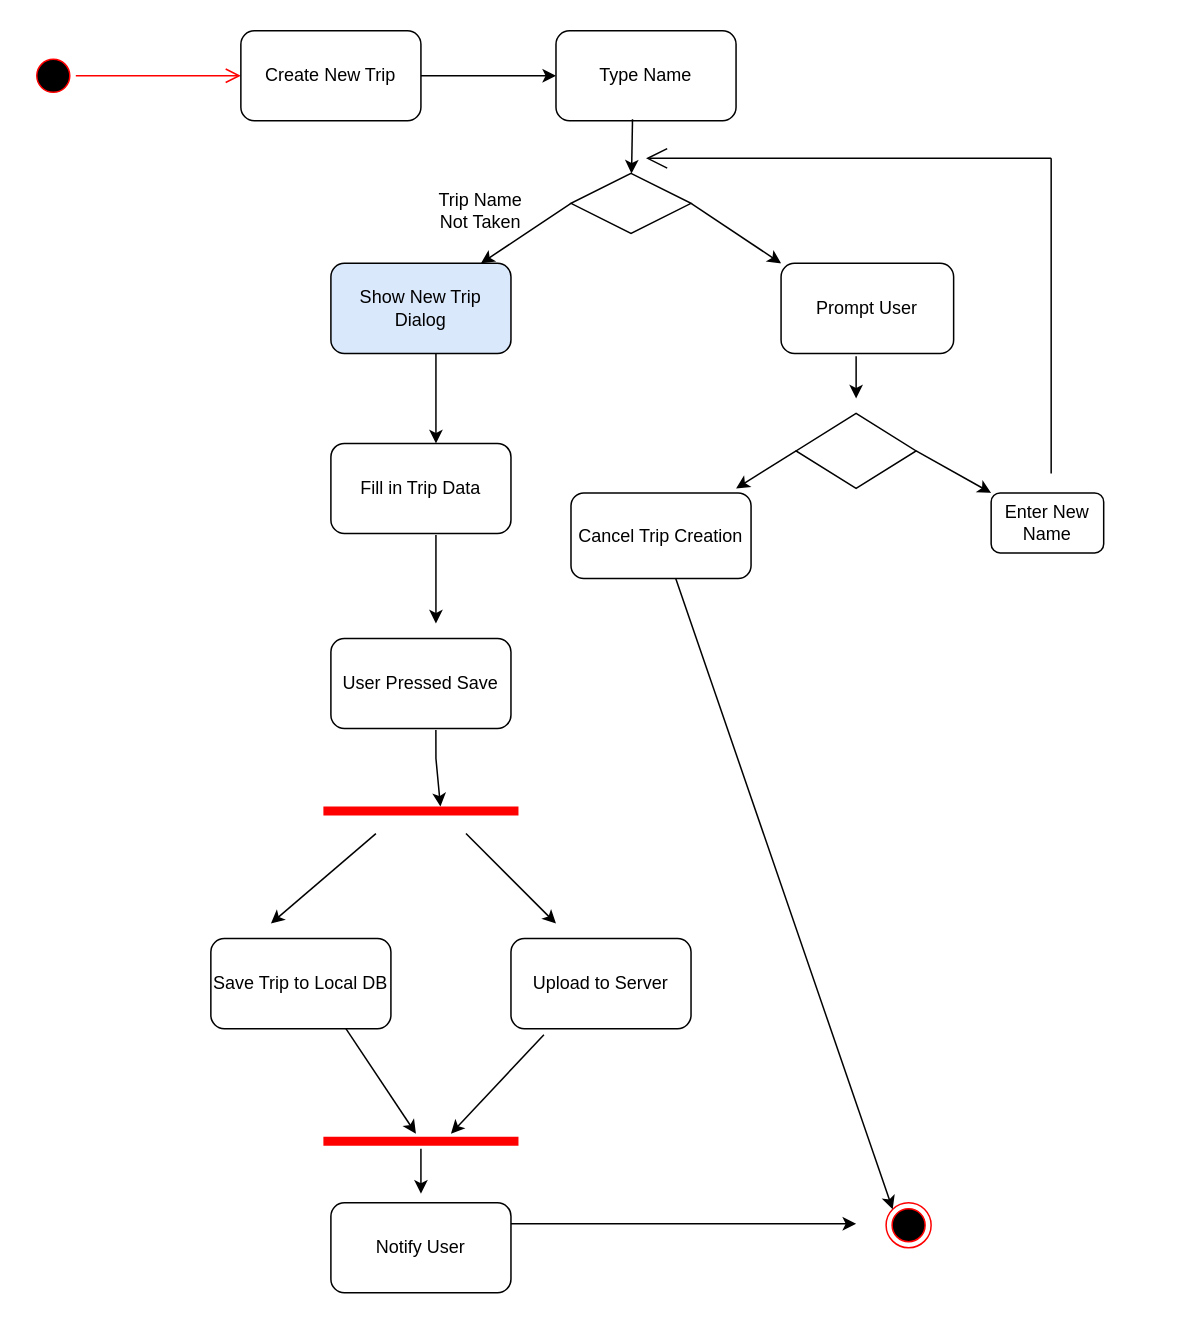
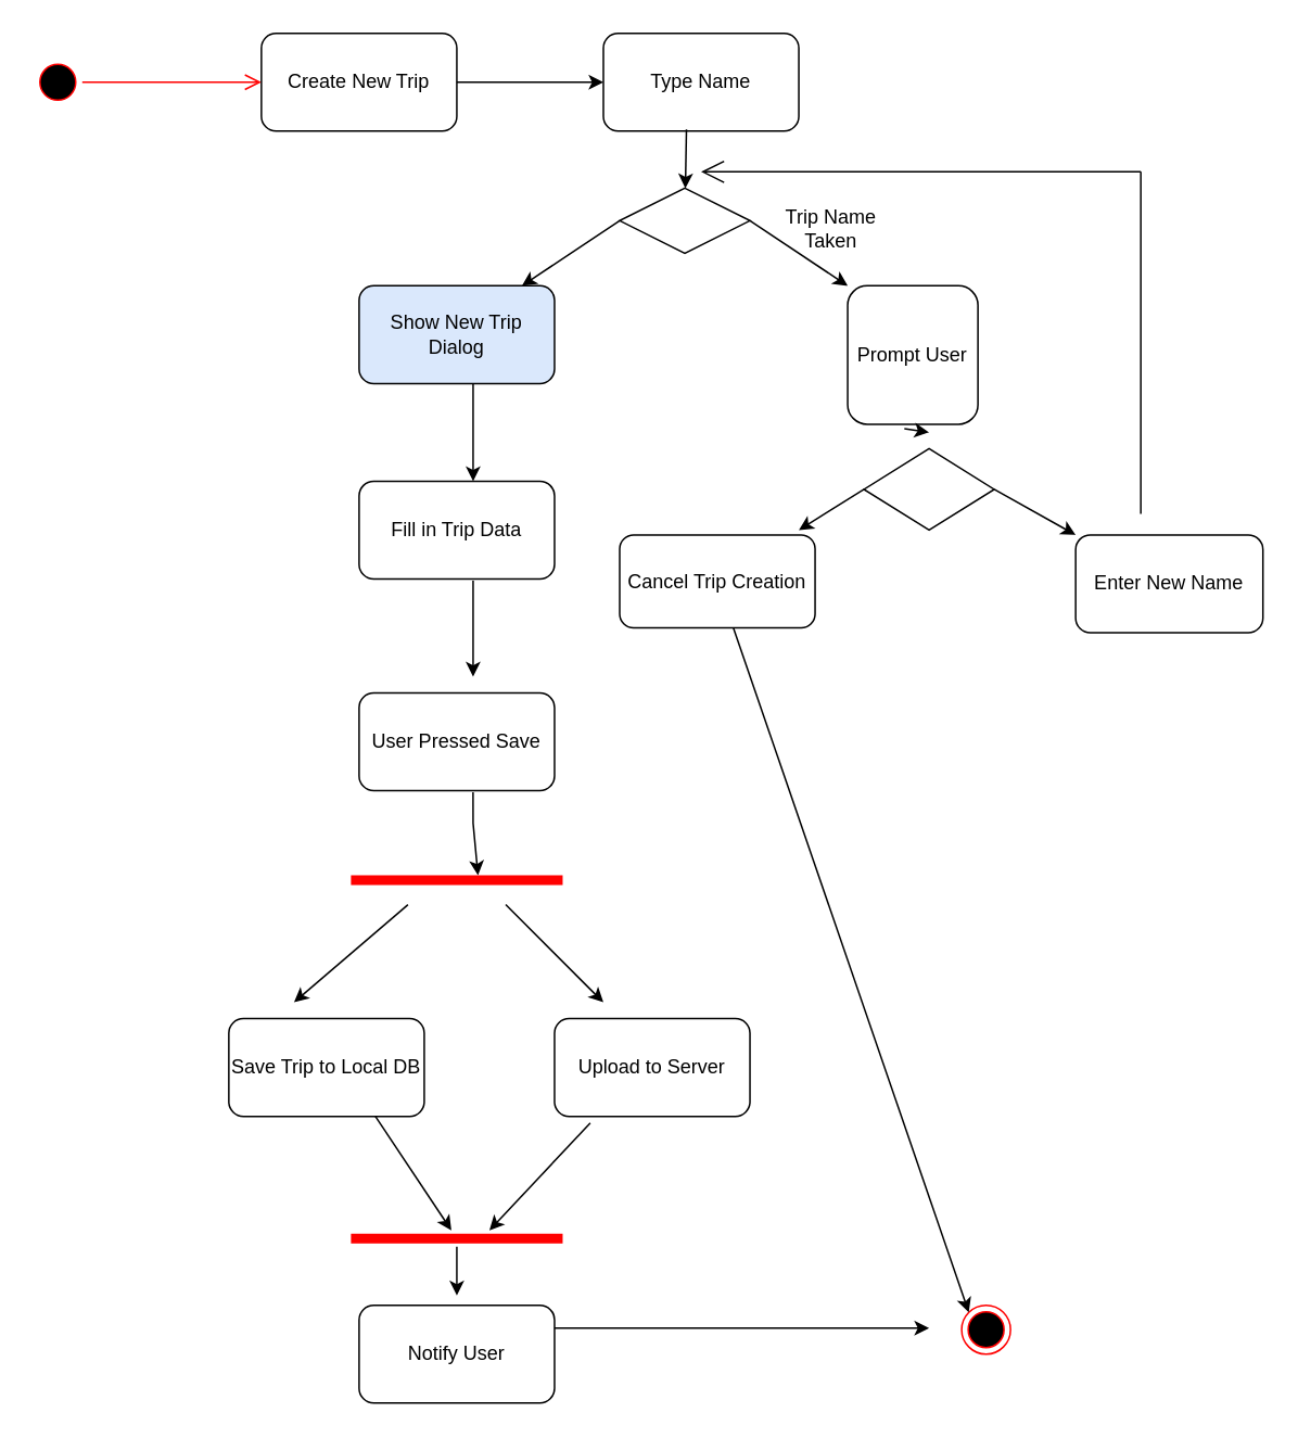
  <mxCell id="0" />
  <mxCell id="1" parent="0" />
  <mxCell id="2" value="" style="ellipse;html=1;shape=startState;fillColor=#000000;strokeColor=#ff0000;" vertex="1" parent="1"><mxGeometry x="20" y="35" width="30" height="30" as="geometry" /></mxCell>
  <mxCell id="3" value="" style="edgeStyle=orthogonalEdgeStyle;html=1;verticalAlign=bottom;endArrow=open;endSize=8;strokeColor=#ff0000;rounded=0;" edge="1" source="2" parent="1"><mxGeometry relative="1" as="geometry"><mxPoint x="160" y="50" as="targetPoint" /></mxGeometry></mxCell>
  <mxCell id="4" value="" style="endArrow=classic;html=1;rounded=0;exitX=1;exitY=0.5;exitDx=0;exitDy=0;" edge="1" parent="1"><mxGeometry width="50" height="50" relative="1" as="geometry"><mxPoint x="270" y="50" as="sourcePoint" /><mxPoint x="370" y="50" as="targetPoint" /></mxGeometry></mxCell>
  <mxCell id="5" value="Create New Trip" style="rounded=1;whiteSpace=wrap;html=1;" vertex="1" parent="1"><mxGeometry x="160" y="20" width="120" height="60" as="geometry" /></mxCell>
  <mxCell id="6" value="Type Name" style="rounded=1;whiteSpace=wrap;html=1;" vertex="1" parent="1"><mxGeometry x="370" y="20" width="120" height="60" as="geometry" /></mxCell>
  <mxCell id="7" value="" style="rhombus;whiteSpace=wrap;html=1;" vertex="1" parent="1"><mxGeometry x="380" y="115" width="80" height="40" as="geometry" /></mxCell>
  <mxCell id="8" value="" style="endArrow=classic;html=1;rounded=0;exitX=0.425;exitY=0.983;exitDx=0;exitDy=0;exitPerimeter=0;" edge="1" parent="1" source="6" target="7"><mxGeometry width="50" height="50" relative="1" as="geometry"><mxPoint x="280" y="60" as="sourcePoint" /><mxPoint x="380" y="60" as="targetPoint" /></mxGeometry></mxCell>
  <mxCell id="9" value="" style="endArrow=classic;html=1;rounded=0;exitX=1;exitY=0.5;exitDx=0;exitDy=0;entryX=0;entryY=0;entryDx=0;entryDy=0;" edge="1" parent="1" source="7" target="10"><mxGeometry width="50" height="50" relative="1" as="geometry"><mxPoint x="370" y="225" as="sourcePoint" /><mxPoint x="510" y="205" as="targetPoint" /></mxGeometry></mxCell>
- <mxCell id="10" value="Prompt User" style="rounded=1;whiteSpace=wrap;html=1;" vertex="1" parent="1"><mxGeometry x="520" y="175" width="115" height="60" as="geometry" /></mxCell>
+ <mxCell id="10" value="Prompt User" style="rounded=1;whiteSpace=wrap;html=1;" vertex="1" parent="1"><mxGeometry x="520" y="175" width="80" height="85" as="geometry" /></mxCell>
  <mxCell id="11" value="" style="rhombus;whiteSpace=wrap;html=1;" vertex="1" parent="1"><mxGeometry x="530" y="275" width="80" height="50" as="geometry" /></mxCell>
  <mxCell id="12" value="" style="endArrow=classic;html=1;rounded=0;exitX=0.435;exitY=1.033;exitDx=0;exitDy=0;exitPerimeter=0;" edge="1" parent="1" source="10"><mxGeometry width="50" height="50" relative="1" as="geometry"><mxPoint x="470" y="145" as="sourcePoint" /><mxPoint x="570" y="265" as="targetPoint" /></mxGeometry></mxCell>
  <mxCell id="13" value="" style="endArrow=classic;html=1;rounded=0;exitX=1;exitY=0.5;exitDx=0;exitDy=0;entryX=0;entryY=0;entryDx=0;entryDy=0;" edge="1" parent="1" source="11" target="14"><mxGeometry width="50" height="50" relative="1" as="geometry"><mxPoint x="580" y="247" as="sourcePoint" /><mxPoint x="660" y="345" as="targetPoint" /></mxGeometry></mxCell>
- <mxCell id="14" value="Enter New Name" style="rounded=1;whiteSpace=wrap;html=1;" vertex="1" parent="1"><mxGeometry x="660" y="328" width="75" height="40" as="geometry" /></mxCell>
+ <mxCell id="14" value="Enter New Name" style="rounded=1;whiteSpace=wrap;html=1;" vertex="1" parent="1"><mxGeometry x="660" y="328" width="115" height="60" as="geometry" /></mxCell>
  <mxCell id="15" value="Cancel Trip Creation" style="rounded=1;whiteSpace=wrap;html=1;" vertex="1" parent="1"><mxGeometry x="380" y="328" width="120" height="57" as="geometry" /></mxCell>
  <mxCell id="16" value="" style="endArrow=classic;html=1;rounded=0;exitX=0;exitY=0.5;exitDx=0;exitDy=0;" edge="1" parent="1" source="11"><mxGeometry width="50" height="50" relative="1" as="geometry"><mxPoint x="620" y="310" as="sourcePoint" /><mxPoint x="490" y="325" as="targetPoint" /></mxGeometry></mxCell>
- <mxCell id="18" value="Trip Name Not Taken" style="text;html=1;align=center;verticalAlign=middle;whiteSpace=wrap;rounded=0;" vertex="1" parent="1"><mxGeometry x="290" y="125" width="60" height="30" as="geometry" /></mxCell>
+ <mxCell id="17" value="Trip Name Taken" style="text;html=1;align=center;verticalAlign=middle;whiteSpace=wrap;rounded=0;" vertex="1" parent="1"><mxGeometry x="480" y="125" width="60" height="30" as="geometry" /></mxCell>
  <mxCell id="19" value="" style="endArrow=classic;html=1;rounded=0;exitX=0;exitY=0.5;exitDx=0;exitDy=0;" edge="1" parent="1" source="7"><mxGeometry width="50" height="50" relative="1" as="geometry"><mxPoint x="470" y="145" as="sourcePoint" /><mxPoint x="320" y="175" as="targetPoint" /><Array as="points"><mxPoint x="350" y="155" /></Array></mxGeometry></mxCell>
  <mxCell id="20" value="Show New Trip Dialog" style="rounded=1;whiteSpace=wrap;html=1;fillColor=#dae8fc;" vertex="1" parent="1"><mxGeometry x="220" y="175" width="120" height="60" as="geometry" /></mxCell>
  <mxCell id="21" value="" style="endArrow=classic;html=1;rounded=0;" edge="1" parent="1"><mxGeometry width="50" height="50" relative="1" as="geometry"><mxPoint x="290" y="235" as="sourcePoint" /><mxPoint x="290" y="295" as="targetPoint" /><Array as="points" /></mxGeometry></mxCell>
  <mxCell id="22" value="Fill in Trip Data" style="rounded=1;whiteSpace=wrap;html=1;" vertex="1" parent="1"><mxGeometry x="220" y="295" width="120" height="60" as="geometry" /></mxCell>
  <mxCell id="23" value="User Pressed Save" style="rounded=1;whiteSpace=wrap;html=1;" vertex="1" parent="1"><mxGeometry x="220" y="425" width="120" height="60" as="geometry" /></mxCell>
  <mxCell id="24" value="" style="shape=line;html=1;strokeWidth=6;strokeColor=#ff0000;" vertex="1" parent="1"><mxGeometry x="215" y="535" width="130" height="10" as="geometry" /></mxCell>
  <mxCell id="25" value="" style="endArrow=classic;html=1;rounded=0;" edge="1" parent="1"><mxGeometry width="50" height="50" relative="1" as="geometry"><mxPoint x="290" y="356" as="sourcePoint" /><mxPoint x="290" y="415" as="targetPoint" /><Array as="points" /></mxGeometry></mxCell>
  <mxCell id="26" value="" style="endArrow=classic;html=1;rounded=0;entryX=0.6;entryY=0.2;entryDx=0;entryDy=0;entryPerimeter=0;exitX=0.583;exitY=1.017;exitDx=0;exitDy=0;exitPerimeter=0;" edge="1" parent="1" source="23" target="24"><mxGeometry width="50" height="50" relative="1" as="geometry"><mxPoint x="295" y="485" as="sourcePoint" /><mxPoint x="300" y="535" as="targetPoint" /><Array as="points"><mxPoint x="290" y="505" /></Array></mxGeometry></mxCell>
  <mxCell id="27" value="" style="endArrow=classic;html=1;rounded=0;" edge="1" parent="1"><mxGeometry width="50" height="50" relative="1" as="geometry"><mxPoint x="250" y="555" as="sourcePoint" /><mxPoint x="180" y="615" as="targetPoint" /><Array as="points" /></mxGeometry></mxCell>
  <mxCell id="28" value="" style="endArrow=classic;html=1;rounded=0;" edge="1" parent="1"><mxGeometry width="50" height="50" relative="1" as="geometry"><mxPoint x="310" y="555" as="sourcePoint" /><mxPoint x="370" y="615" as="targetPoint" /><Array as="points" /></mxGeometry></mxCell>
  <mxCell id="29" value="Save Trip to Local DB" style="rounded=1;whiteSpace=wrap;html=1;" vertex="1" parent="1"><mxGeometry x="140" y="625" width="120" height="60" as="geometry" /></mxCell>
  <mxCell id="30" value="Upload to Server" style="rounded=1;whiteSpace=wrap;html=1;" vertex="1" parent="1"><mxGeometry x="340" y="625" width="120" height="60" as="geometry" /></mxCell>
  <mxCell id="31" value="" style="shape=line;html=1;strokeWidth=6;strokeColor=#ff0000;" vertex="1" parent="1"><mxGeometry x="215" y="755" width="130" height="10" as="geometry" /></mxCell>
  <mxCell id="32" value="" style="endArrow=classic;html=1;rounded=0;exitX=0.75;exitY=1;exitDx=0;exitDy=0;" edge="1" parent="1" source="29" target="31"><mxGeometry width="50" height="50" relative="1" as="geometry"><mxPoint x="260" y="565" as="sourcePoint" /><mxPoint x="190" y="625" as="targetPoint" /><Array as="points" /></mxGeometry></mxCell>
  <mxCell id="33" value="" style="endArrow=classic;html=1;rounded=0;exitX=0.183;exitY=1.067;exitDx=0;exitDy=0;exitPerimeter=0;" edge="1" parent="1" source="30"><mxGeometry width="50" height="50" relative="1" as="geometry"><mxPoint x="240" y="695" as="sourcePoint" /><mxPoint x="300" y="755" as="targetPoint" /><Array as="points"><mxPoint x="300" y="755" /></Array></mxGeometry></mxCell>
  <mxCell id="34" value="" style="ellipse;html=1;shape=endState;fillColor=#000000;strokeColor=#ff0000;" vertex="1" parent="1"><mxGeometry x="590" y="801" width="30" height="30" as="geometry" /></mxCell>
  <mxCell id="35" value="" style="endArrow=classic;html=1;rounded=0;exitX=1;exitY=0.5;exitDx=0;exitDy=0;" edge="1" parent="1"><mxGeometry width="50" height="50" relative="1" as="geometry"><mxPoint x="320" y="815" as="sourcePoint" /><mxPoint x="570" y="815" as="targetPoint" /><Array as="points" /></mxGeometry></mxCell>
  <mxCell id="36" value="" style="endArrow=classic;html=1;rounded=0;entryX=0.5;entryY=0;entryDx=0;entryDy=0;" edge="1" parent="1"><mxGeometry width="50" height="50" relative="1" as="geometry"><mxPoint x="280" y="765" as="sourcePoint" /><mxPoint x="280" y="795" as="targetPoint" /><Array as="points" /></mxGeometry></mxCell>
  <mxCell id="37" value="" style="endArrow=classic;html=1;rounded=0;entryX=0;entryY=0;entryDx=0;entryDy=0;" edge="1" parent="1" source="15" target="34"><mxGeometry width="50" height="50" relative="1" as="geometry"><mxPoint x="330" y="825" as="sourcePoint" /><mxPoint x="580" y="825" as="targetPoint" /><Array as="points" /></mxGeometry></mxCell>
  <mxCell id="38" value="" style="endArrow=open;endFill=1;endSize=12;html=1;rounded=0;" edge="1" parent="1"><mxGeometry width="160" relative="1" as="geometry"><mxPoint x="700" y="105" as="sourcePoint" /><mxPoint x="430" y="105" as="targetPoint" /></mxGeometry></mxCell>
  <mxCell id="39" value="" style="endArrow=none;html=1;rounded=0;" edge="1" parent="1"><mxGeometry width="50" height="50" relative="1" as="geometry"><mxPoint x="700" y="315" as="sourcePoint" /><mxPoint x="700" y="105" as="targetPoint" /></mxGeometry></mxCell>
  <mxCell id="40" value="Notify User" style="rounded=1;whiteSpace=wrap;html=1;" vertex="1" parent="1"><mxGeometry x="220" y="801" width="120" height="60" as="geometry" /></mxCell>
